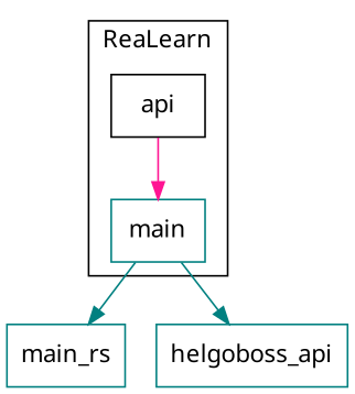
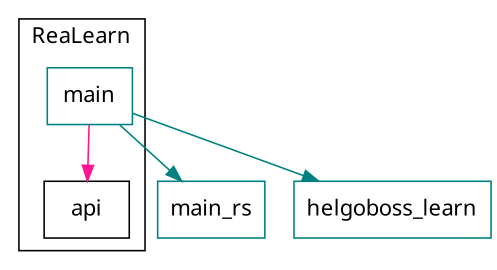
  digraph {
    fontname="Noto Sans"
    node [color=teal fontname="Noto Sans" shape=box]
    edge [color=teal fontname="Noto Sans" style=solid]
    main
    api [color=black]
    n3 [label=main_rs]
-   helgoboss_learn [label=helgoboss_api]
+   helgoboss_learn
    subgraph cluster_1 {
      label=ReaLearn
      main
      api
    }
-   api -> main [color=deeppink]
+   main -> api [color=deeppink]
    main -> n3
    main -> helgoboss_learn
  }
